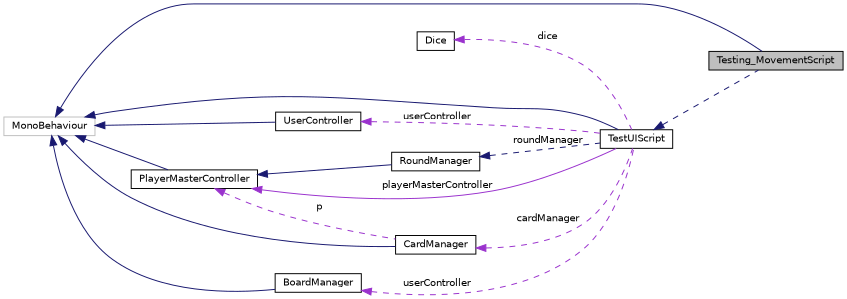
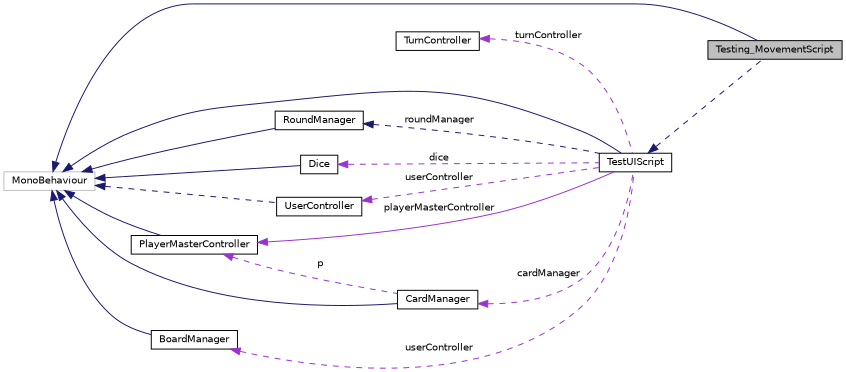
  digraph {
    rankdir=LR
    node [color=black fillcolor=white fontname=Helvetica fontsize=10 shape=record style=filled]
    edge [color=midnightblue dir=back fontname=Helvetica fontsize=10 labelfontname=Helvetica labelfontsize=10 style=solid]
    n1 [fillcolor=grey75 fontcolor=black height=0.2 label=Testing_MovementScript width=0.4]
    n2 [height=0.2 label=TestUIScript width=0.4]
    n3 [color=grey75 height=0.2 label=MonoBehaviour width=0.4]
    n4 [height=0.2 label=RoundManager width=0.4]
    n5 [height=0.2 label=Dice width=0.4]
    n6 [height=0.2 label=UserController width=0.4]
    n7 [height=0.2 label=PlayerMasterController width=0.4]
    n8 [height=0.2 label=BoardManager width=0.4]
    n9 [height=0.2 label=CardManager width=0.4]
+   n10 [height=0.2 label=TurnController width=0.4]
    n2 -> n1 [style=dashed]
    n3 -> n1
    n3 -> n2
-   n7 -> n4
-   n3 -> n6
+   n3 -> n4
+   n3 -> n5
+   n3 -> n6 [style=dashed]
    n3 -> n7
    n3 -> n8
    n3 -> n9
    n4 -> n2 [label=" roundManager" style=dashed]
    n5 -> n2 [color=darkorchid3 label=" dice" style=dashed]
    n6 -> n2 [color=darkorchid3 label=" userController" style=dashed]
    n7 -> n2 [color=darkorchid3 label=" playerMasterController"]
    n7 -> n9 [color=darkorchid3 label=" p" style=dashed]
    n8 -> n2 [color=darkorchid3 label=" userController" style=dashed]
    n9 -> n2 [color=darkorchid3 label=" cardManager" style=dashed]
+   n10 -> n2 [color=darkorchid3 label=" turnController" style=dashed]
  }
